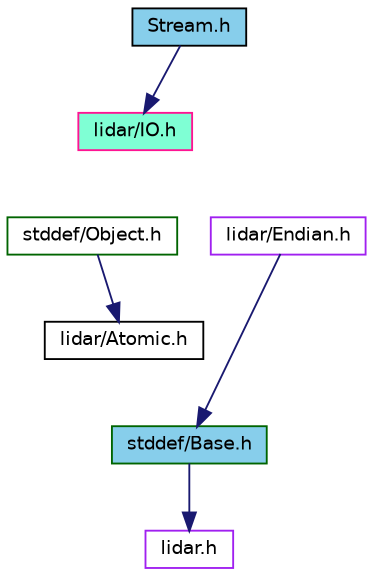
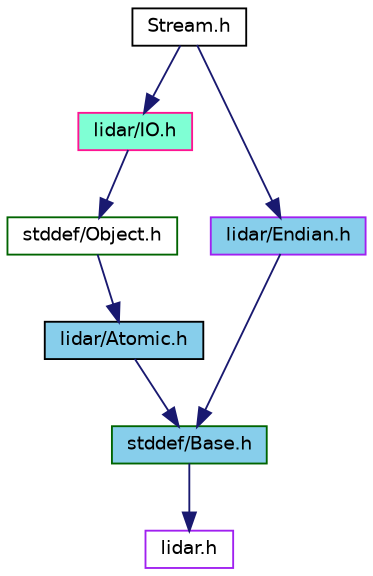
  digraph {
    node [color=black fillcolor=white fontname=Helvetica fontsize=10 shape=record style=filled]
    edge [color=midnightblue fontname=Helvetica fontsize=10 labelfontname=Helvetica labelfontsize=10 style=solid]
-   n1 [fillcolor=skyblue fontcolor=black height=0.2 label="Stream.h" width=0.4]
+   n1 [fontcolor=black height=0.2 label="Stream.h" width=0.4]
    n2 [color=deeppink fillcolor=aquamarine height=0.2 label="lidar/IO.h" width=0.4]
-   n3 [color=purple height=0.2 label="lidar/Endian.h" width=0.4]
+   n3 [color=purple fillcolor=skyblue height=0.2 label="lidar/Endian.h" width=0.4]
    n4 [color=darkgreen height=0.2 label="stddef/Object.h" width=0.4]
    n5 [color=darkgreen fillcolor=skyblue height=0.2 label="stddef/Base.h" width=0.4]
-   n6 [height=0.2 label="lidar/Atomic.h" width=0.4]
+   n6 [fillcolor=skyblue height=0.2 label="lidar/Atomic.h" width=0.4]
    n7 [color=purple height=0.2 label="lidar.h" width=0.4]
    n1 -> n2
+   n1 -> n3
+   n2 -> n4
    n3 -> n5
    n4 -> n6
    n5 -> n7
+   n6 -> n5
  }
